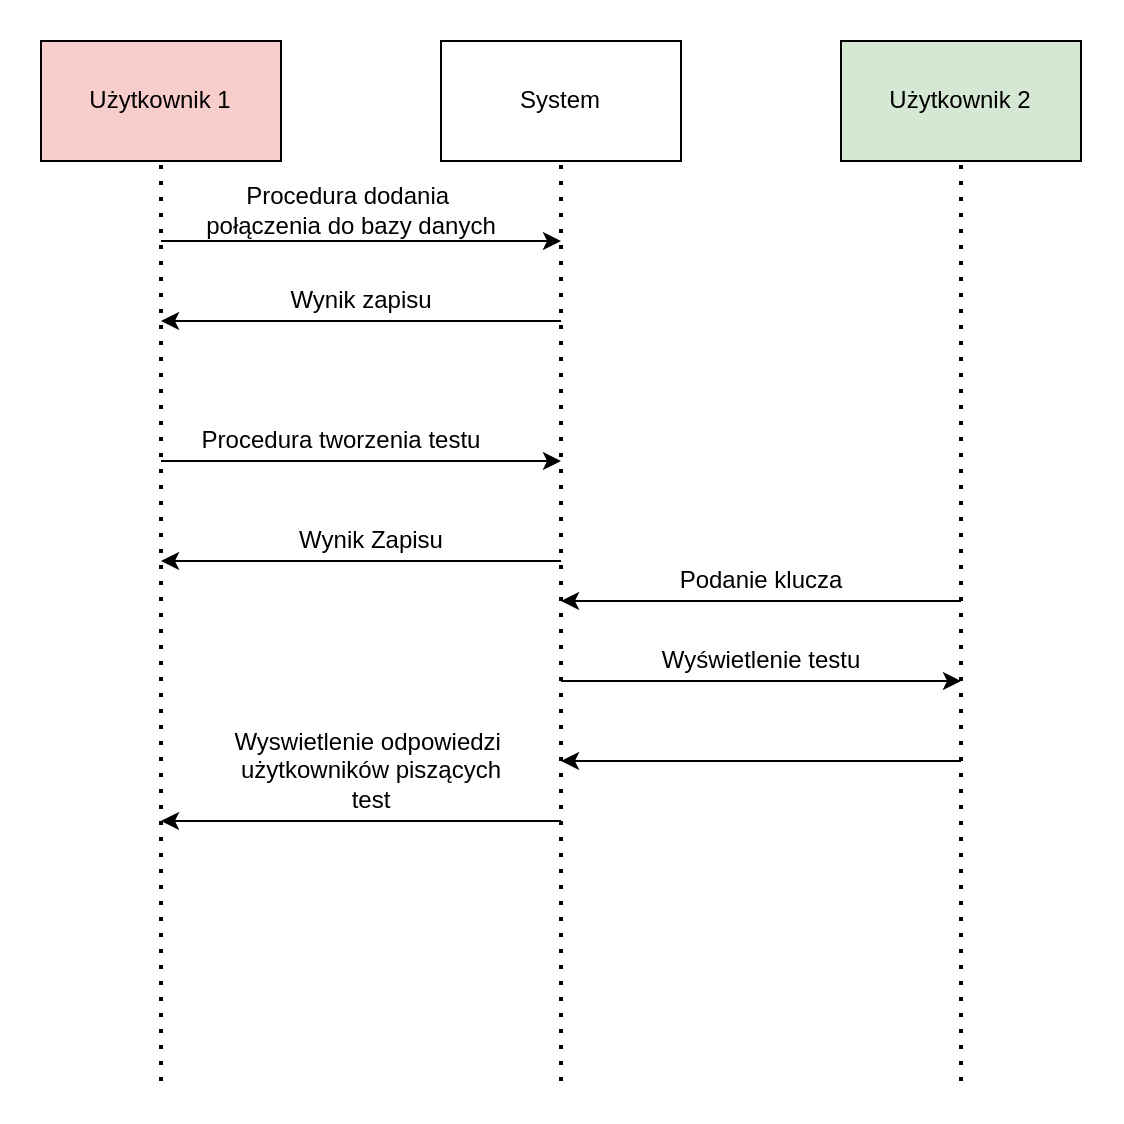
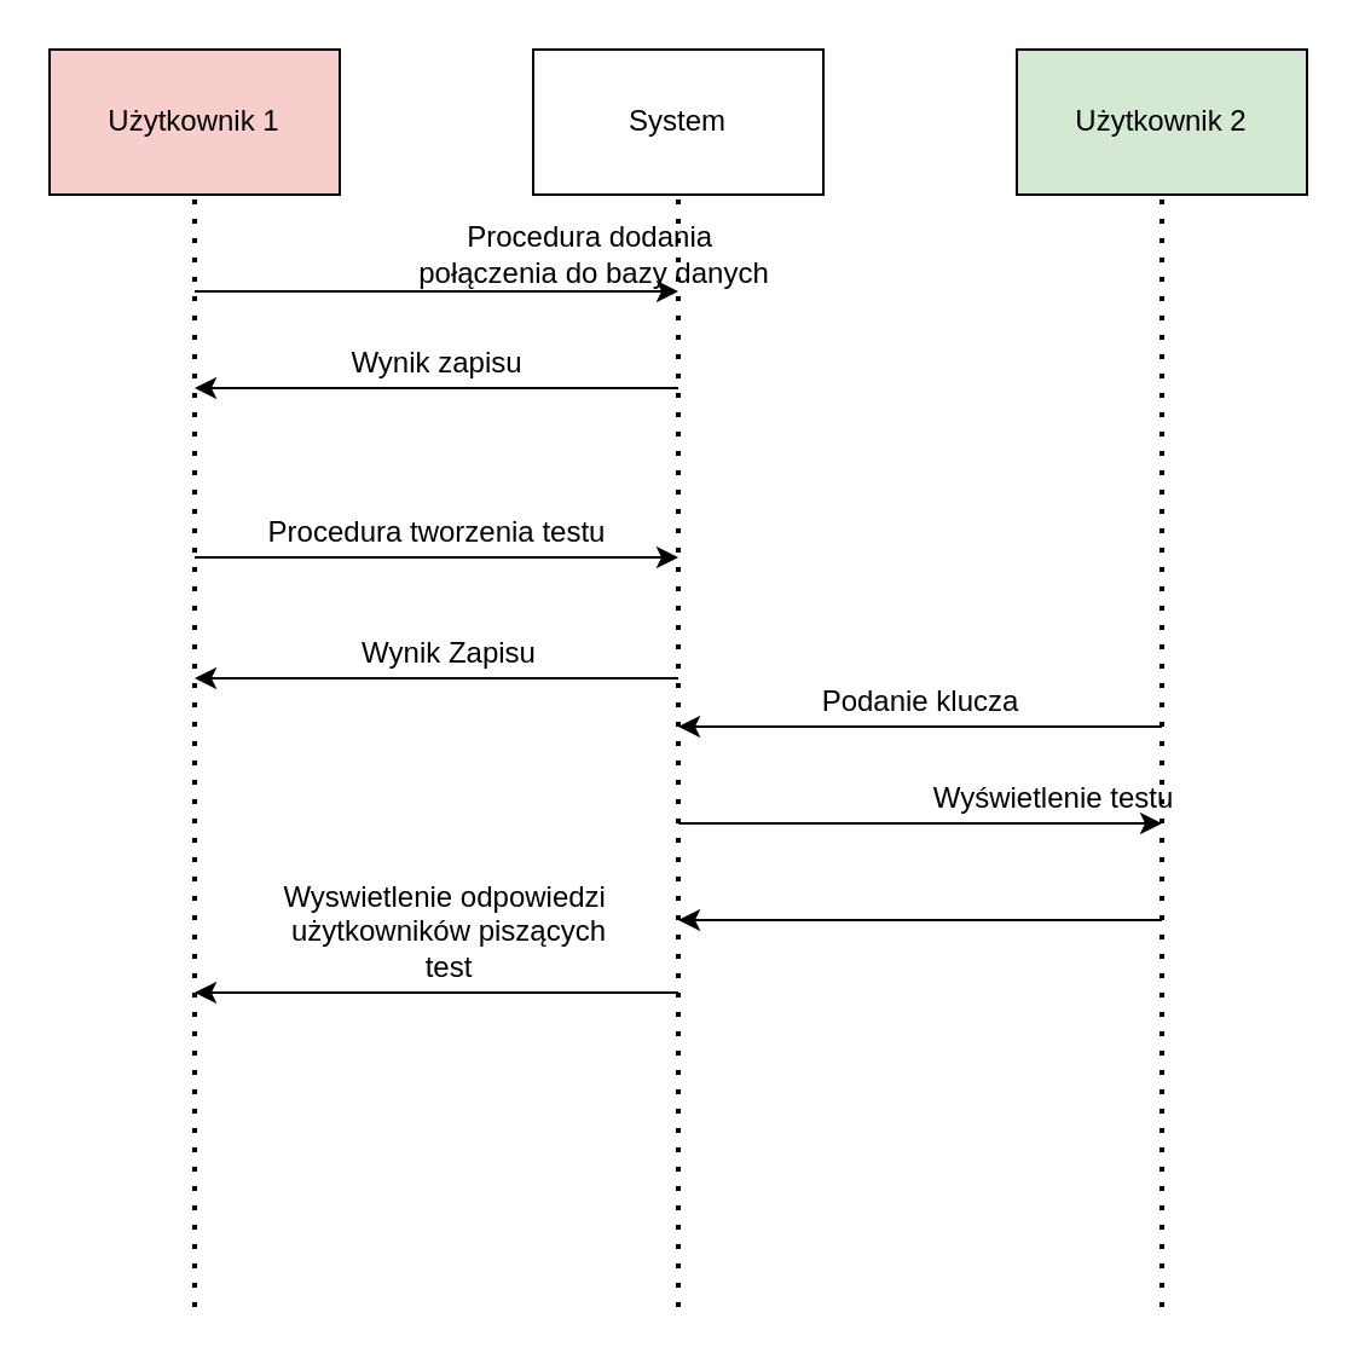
  <mxCell id="0" />
  <mxCell id="1" parent="0" />
  <mxCell id="2" value="Użytkownik 1" style="rounded=0;whiteSpace=wrap;html=1;fillColor=#f8cecc;" vertex="1" parent="1"><mxGeometry x="20" y="20" width="120" height="60" as="geometry" /></mxCell>
  <mxCell id="3" value="Użytkownik 2" style="rounded=0;whiteSpace=wrap;html=1;fillColor=#d5e8d4;" vertex="1" parent="1"><mxGeometry x="420" y="20" width="120" height="60" as="geometry" /></mxCell>
  <mxCell id="4" value="System" style="rounded=0;whiteSpace=wrap;html=1;" vertex="1" parent="1"><mxGeometry x="220" y="20" width="120" height="60" as="geometry" /></mxCell>
  <mxCell id="5" value="" style="endArrow=none;dashed=1;html=1;dashPattern=1 3;strokeWidth=2;entryX=0.5;entryY=1;entryDx=0;entryDy=0;" edge="1" parent="1" target="2"><mxGeometry width="50" height="50" relative="1" as="geometry"><mxPoint x="80" y="540" as="sourcePoint" /><mxPoint x="300" y="230" as="targetPoint" /></mxGeometry></mxCell>
  <mxCell id="6" value="" style="endArrow=none;dashed=1;html=1;dashPattern=1 3;strokeWidth=2;entryX=0.5;entryY=1;entryDx=0;entryDy=0;" edge="1" parent="1" target="4"><mxGeometry width="50" height="50" relative="1" as="geometry"><mxPoint x="280" y="540" as="sourcePoint" /><mxPoint x="90" y="90" as="targetPoint" /></mxGeometry></mxCell>
  <mxCell id="7" value="" style="endArrow=none;dashed=1;html=1;dashPattern=1 3;strokeWidth=2;entryX=0.5;entryY=1;entryDx=0;entryDy=0;" edge="1" parent="1" target="3"><mxGeometry width="50" height="50" relative="1" as="geometry"><mxPoint x="480" y="540" as="sourcePoint" /><mxPoint x="300" y="230" as="targetPoint" /></mxGeometry></mxCell>
  <mxCell id="8" value="" style="endArrow=classic;html=1;" edge="1" parent="1"><mxGeometry width="50" height="50" relative="1" as="geometry"><mxPoint x="80" y="120" as="sourcePoint" /><mxPoint x="280" y="120" as="targetPoint" /></mxGeometry></mxCell>
- <mxCell id="9" value="Procedura dodania&amp;nbsp;&lt;br&gt;połączenia do bazy danych" style="text;html=1;align=center;verticalAlign=middle;resizable=0;points=[];autosize=1;" vertex="1" parent="1"><mxGeometry x="95" y="90" width="160" height="30" as="geometry" /></mxCell>
+ <mxCell id="9" value="Procedura dodania&amp;nbsp;&lt;br&gt;połączenia do bazy danych" style="text;html=1;align=center;verticalAlign=middle;resizable=0;points=[];autosize=1;" vertex="1" parent="1"><mxGeometry x="165" y="90" width="160" height="30" as="geometry" /></mxCell>
  <mxCell id="10" value="" style="endArrow=classic;html=1;" edge="1" parent="1"><mxGeometry width="50" height="50" relative="1" as="geometry"><mxPoint x="280" y="160" as="sourcePoint" /><mxPoint x="80" y="160" as="targetPoint" /></mxGeometry></mxCell>
  <mxCell id="11" value="Wynik zapisu" style="text;html=1;align=center;verticalAlign=middle;resizable=0;points=[];autosize=1;" vertex="1" parent="1"><mxGeometry x="135" y="140" width="90" height="20" as="geometry" /></mxCell>
  <mxCell id="12" value="" style="endArrow=classic;html=1;" edge="1" parent="1"><mxGeometry width="50" height="50" relative="1" as="geometry"><mxPoint x="80" y="230" as="sourcePoint" /><mxPoint x="280" y="230" as="targetPoint" /></mxGeometry></mxCell>
- <mxCell id="13" value="Procedura tworzenia testu" style="text;html=1;align=center;verticalAlign=middle;resizable=0;points=[];autosize=1;" vertex="1" parent="1"><mxGeometry x="95" y="210" width="150" height="20" as="geometry" /></mxCell>
+ <mxCell id="13" value="Procedura tworzenia testu" style="text;html=1;align=center;verticalAlign=middle;resizable=0;points=[];autosize=1;" vertex="1" parent="1"><mxGeometry x="105" y="210" width="150" height="20" as="geometry" /></mxCell>
  <mxCell id="14" value="" style="endArrow=classic;html=1;" edge="1" parent="1"><mxGeometry width="50" height="50" relative="1" as="geometry"><mxPoint x="280" y="280" as="sourcePoint" /><mxPoint x="80" y="280" as="targetPoint" /></mxGeometry></mxCell>
  <mxCell id="15" value="Wynik Zapisu" style="text;html=1;align=center;verticalAlign=middle;resizable=0;points=[];autosize=1;" vertex="1" parent="1"><mxGeometry x="140" y="260" width="90" height="20" as="geometry" /></mxCell>
  <mxCell id="16" value="" style="endArrow=classic;html=1;" edge="1" parent="1"><mxGeometry width="50" height="50" relative="1" as="geometry"><mxPoint x="280" y="340" as="sourcePoint" /><mxPoint x="480" y="340" as="targetPoint" /></mxGeometry></mxCell>
  <mxCell id="17" value="Podanie klucza" style="text;html=1;align=center;verticalAlign=middle;resizable=0;points=[];autosize=1;" vertex="1" parent="1"><mxGeometry x="330" y="280" width="100" height="20" as="geometry" /></mxCell>
  <mxCell id="18" value="" style="endArrow=classic;html=1;" edge="1" parent="1"><mxGeometry width="50" height="50" relative="1" as="geometry"><mxPoint x="480" y="300" as="sourcePoint" /><mxPoint x="280" y="300" as="targetPoint" /></mxGeometry></mxCell>
- <mxCell id="19" value="Wyświetlenie testu" style="text;html=1;align=center;verticalAlign=middle;resizable=0;points=[];autosize=1;" vertex="1" parent="1"><mxGeometry x="325" y="320" width="110" height="20" as="geometry" /></mxCell>
+ <mxCell id="19" value="Wyświetlenie testu" style="text;html=1;align=center;verticalAlign=middle;resizable=0;points=[];autosize=1;" vertex="1" parent="1"><mxGeometry x="380" y="320" width="110" height="20" as="geometry" /></mxCell>
  <mxCell id="20" value="" style="endArrow=classic;html=1;" edge="1" parent="1"><mxGeometry width="50" height="50" relative="1" as="geometry"><mxPoint x="480" y="380" as="sourcePoint" /><mxPoint x="280" y="380" as="targetPoint" /></mxGeometry></mxCell>
  <mxCell id="21" value="" style="endArrow=classic;html=1;" edge="1" parent="1"><mxGeometry width="50" height="50" relative="1" as="geometry"><mxPoint x="280" y="410" as="sourcePoint" /><mxPoint x="80" y="410" as="targetPoint" /></mxGeometry></mxCell>
  <mxCell id="22" value="Wyswietlenie odpowiedzi&amp;nbsp;&lt;br&gt;użytkowników piszących&lt;br&gt;test" style="text;html=1;align=center;verticalAlign=middle;resizable=0;points=[];autosize=1;" vertex="1" parent="1"><mxGeometry x="110" y="360" width="150" height="50" as="geometry" /></mxCell>
